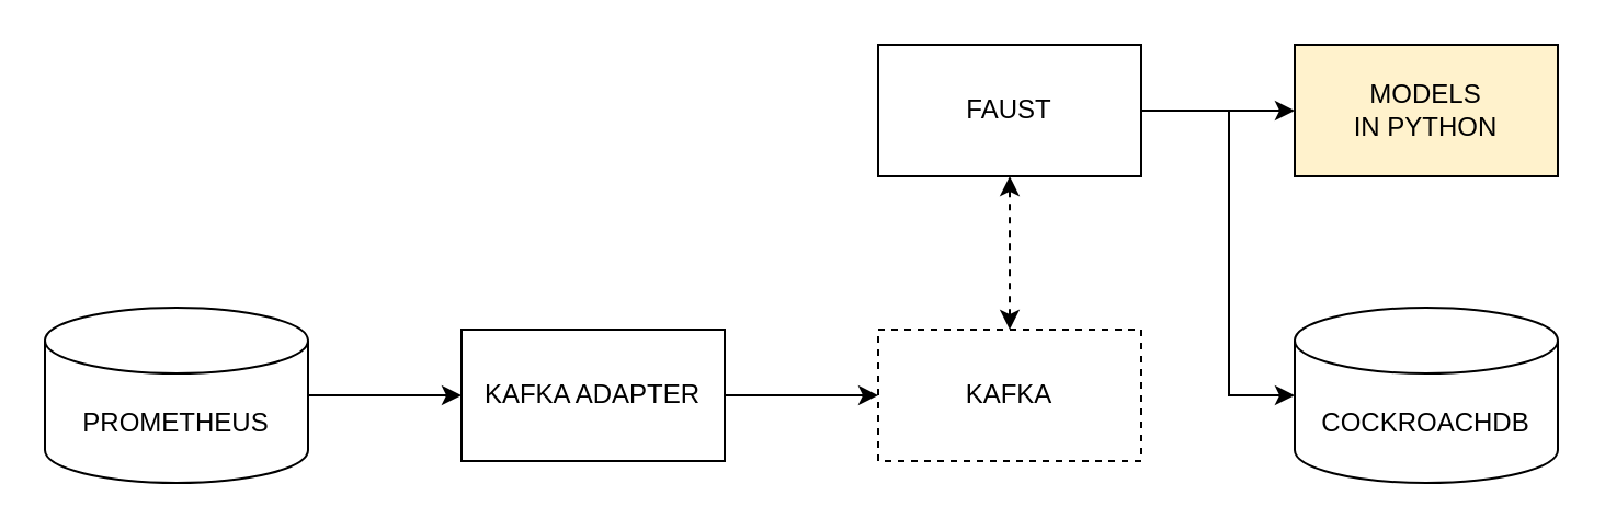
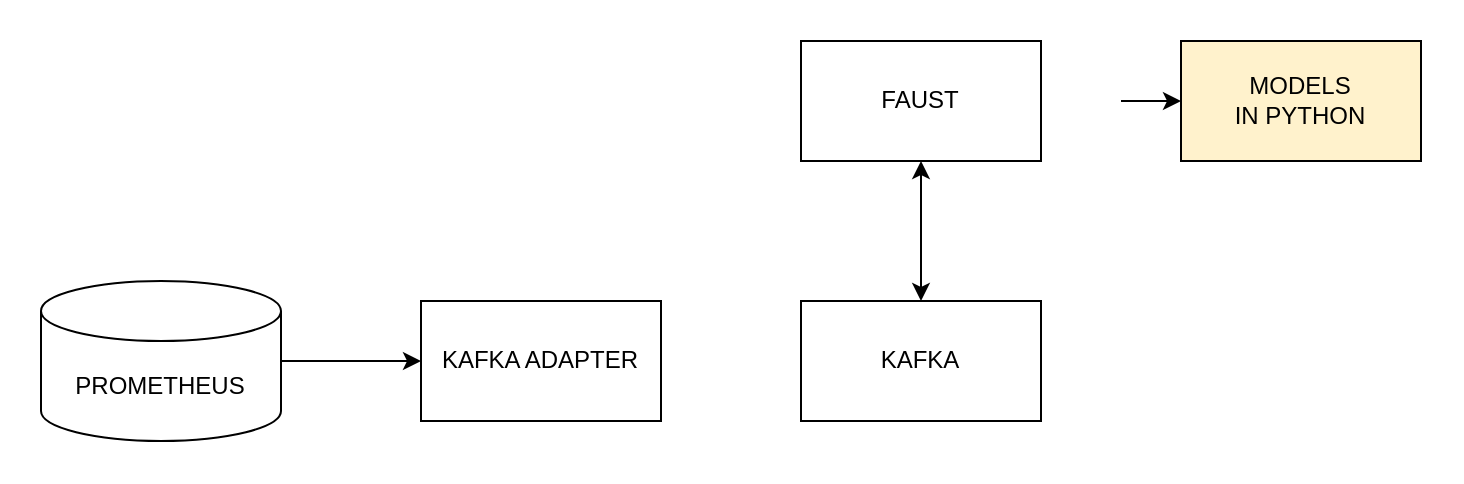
  <mxCell id="0" />
  <mxCell id="1" parent="0" />
  <mxCell id="2" value="PROMETHEUS" style="shape=cylinder3;whiteSpace=wrap;html=1;boundedLbl=1;backgroundOutline=1;size=15;" vertex="1" parent="1"><mxGeometry x="20" y="140" width="120" height="80" as="geometry" /></mxCell>
  <mxCell id="3" value="KAFKA ADAPTER" style="rounded=0;whiteSpace=wrap;html=1;" vertex="1" parent="1"><mxGeometry x="210" y="150" width="120" height="60" as="geometry" /></mxCell>
  <mxCell id="4" value="" style="endArrow=classic;html=1;rounded=0;entryX=0;entryY=0.5;entryDx=0;entryDy=0;exitX=1;exitY=0.5;exitDx=0;exitDy=0;exitPerimeter=0;" edge="1" parent="1" source="2" target="3"><mxGeometry width="50" height="50" relative="1" as="geometry"><mxPoint x="140" y="310" as="sourcePoint" /><mxPoint x="190" y="260" as="targetPoint" /></mxGeometry></mxCell>
- <mxCell id="5" value="KAFKA" style="rounded=0;whiteSpace=wrap;html=1;dashed=1;" vertex="1" parent="1"><mxGeometry x="400" y="150" width="120" height="60" as="geometry" /></mxCell>
- <mxCell id="6" value="" style="endArrow=classic;html=1;rounded=0;entryX=0;entryY=0.5;entryDx=0;entryDy=0;exitX=1;exitY=0.5;exitDx=0;exitDy=0;" edge="1" parent="1" source="3" target="5"><mxGeometry width="50" height="50" relative="1" as="geometry"><mxPoint x="320" y="330" as="sourcePoint" /><mxPoint x="370" y="280" as="targetPoint" /></mxGeometry></mxCell>
+ <mxCell id="5" value="KAFKA" style="rounded=0;whiteSpace=wrap;html=1;" vertex="1" parent="1"><mxGeometry x="400" y="150" width="120" height="60" as="geometry" /></mxCell>
  <mxCell id="7" value="FAUST" style="rounded=0;whiteSpace=wrap;html=1;" vertex="1" parent="1"><mxGeometry x="400" y="20" width="120" height="60" as="geometry" /></mxCell>
- <mxCell id="8" value="" style="endArrow=classic;startArrow=classic;html=1;rounded=0;entryX=0.5;entryY=1;entryDx=0;entryDy=0;exitX=0.5;exitY=0;exitDx=0;exitDy=0;exitPerimeter=0;dashed=1;" edge="1" parent="1" source="5" target="7"><mxGeometry width="50" height="50" relative="1" as="geometry"><mxPoint x="590" y="140" as="sourcePoint" /><mxPoint x="640" y="90" as="targetPoint" /><Array as="points"><mxPoint x="460" y="110" /></Array></mxGeometry></mxCell>
- <mxCell id="9" value="COCKROACHDB" style="shape=cylinder3;whiteSpace=wrap;html=1;boundedLbl=1;backgroundOutline=1;size=15;" vertex="1" parent="1"><mxGeometry x="590" y="140" width="120" height="80" as="geometry" /></mxCell>
- <mxCell id="10" value="" style="endArrow=classic;html=1;rounded=0;entryX=0;entryY=0.5;entryDx=0;entryDy=0;entryPerimeter=0;exitX=1;exitY=0.5;exitDx=0;exitDy=0;" edge="1" parent="1" source="7" target="9"><mxGeometry width="50" height="50" relative="1" as="geometry"><mxPoint x="490" y="390" as="sourcePoint" /><mxPoint x="540" y="340" as="targetPoint" /><Array as="points"><mxPoint x="560" y="50" /><mxPoint x="560" y="180" /></Array></mxGeometry></mxCell>
+ <mxCell id="8" value="" style="endArrow=classic;startArrow=classic;html=1;rounded=0;entryX=0.5;entryY=1;entryDx=0;entryDy=0;exitX=0.5;exitY=0;exitDx=0;exitDy=0;exitPerimeter=0;" edge="1" parent="1" source="5" target="7"><mxGeometry width="50" height="50" relative="1" as="geometry"><mxPoint x="590" y="140" as="sourcePoint" /><mxPoint x="640" y="90" as="targetPoint" /><Array as="points"><mxPoint x="460" y="110" /></Array></mxGeometry></mxCell>
  <mxCell id="11" value="MODELS&lt;br&gt;IN PYTHON" style="rounded=0;whiteSpace=wrap;html=1;fillColor=#fff2cc;" vertex="1" parent="1"><mxGeometry x="590" y="20" width="120" height="60" as="geometry" /></mxCell>
  <mxCell id="12" value="" style="endArrow=classic;html=1;rounded=0;entryX=0;entryY=0.5;entryDx=0;entryDy=0;" edge="1" parent="1" target="11"><mxGeometry width="50" height="50" relative="1" as="geometry"><mxPoint x="560" y="50" as="sourcePoint" /><mxPoint x="630" y="90" as="targetPoint" /></mxGeometry></mxCell>
